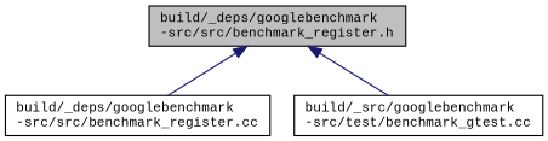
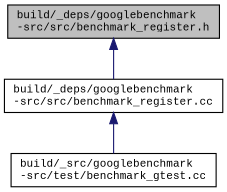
  digraph {
    fontname="Liberation Mono"
    node [color=black fillcolor=white fontname="Liberation Mono" fontsize=10 shape=record style=filled]
    edge [color=midnightblue dir=back fontname="Liberation Mono" fontsize=10 labelfontname=Helvetica labelfontsize=10 style=solid]
    n1 [fillcolor=grey75 fontcolor=black height=0.2 label="build/_deps/googlebenchmark\l-src/src/benchmark_register.h" width=0.4]
    n2 [height=0.2 label="build/_deps/googlebenchmark\l-src/src/benchmark_register.cc" width=0.4]
    n3 [height=0.2 label="build/_src/googlebenchmark\l-src/test/benchmark_gtest.cc" width=0.4]
    n1 -> n2
-   n1 -> n3
+   n2 -> n3
  }
